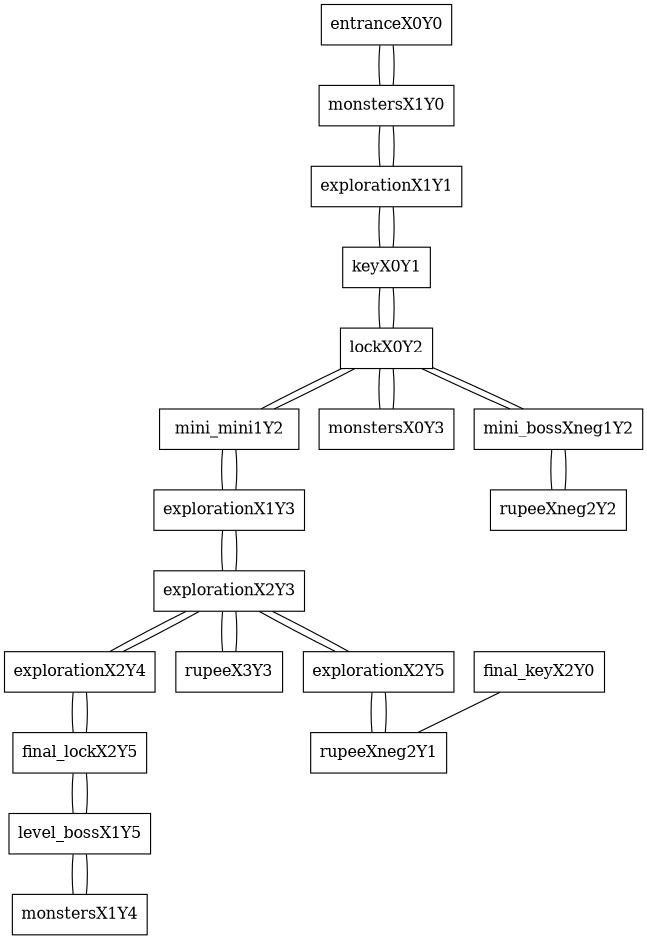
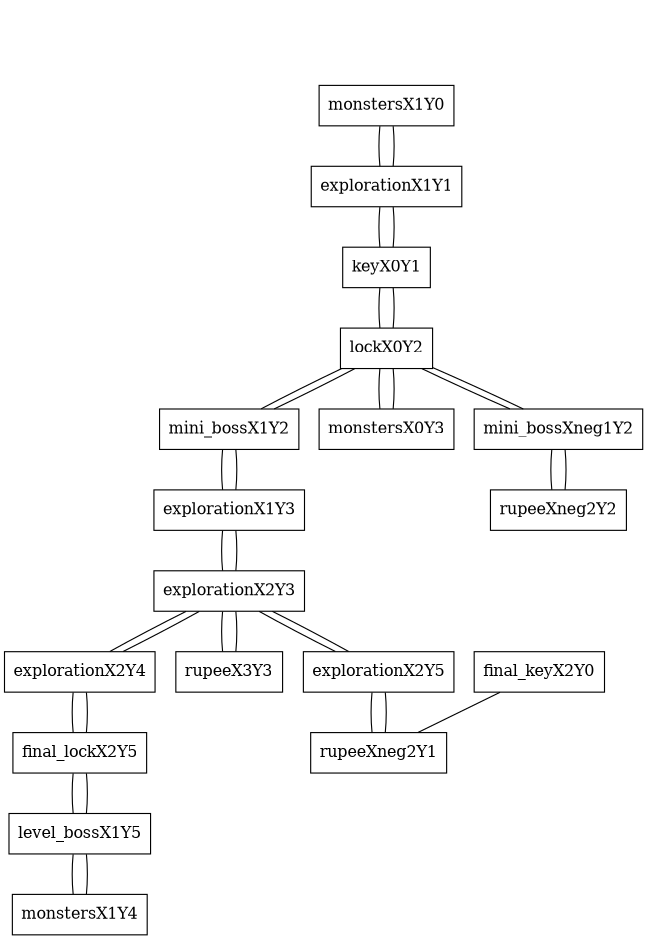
  graph {
    node [shape=box]
-   entranceX0Y0
    monstersX1Y0
    explorationX1Y1
    keyX0Y1
    lockX0Y2
-   mini_bossX1Y2 [label=mini_mini1Y2]
+   mini_bossX1Y2
    monstersX0Y3
    mini_bossXneg1Y2
    explorationX1Y3
    rupeeXneg2Y2
    explorationX2Y3
    explorationX2Y4
    rupeeX3Y3
    n14 [label=explorationX2Y5]
    final_lockX2Y5
    n16 [label=rupeeXneg2Y1]
    level_bossX1Y5
    final_keyX2Y0
    n19 [label=monstersX1Y4]
-   entranceX0Y0 -- monstersX1Y0
-   monstersX1Y0 -- entranceX0Y0
    monstersX1Y0 -- explorationX1Y1
    explorationX1Y1 -- monstersX1Y0
    explorationX1Y1 -- keyX0Y1
    keyX0Y1 -- explorationX1Y1
    keyX0Y1 -- lockX0Y2
    lockX0Y2 -- keyX0Y1
    lockX0Y2 -- mini_bossX1Y2
    lockX0Y2 -- monstersX0Y3
    lockX0Y2 -- mini_bossXneg1Y2
    mini_bossX1Y2 -- lockX0Y2
    mini_bossX1Y2 -- explorationX1Y3
    monstersX0Y3 -- lockX0Y2
    mini_bossXneg1Y2 -- lockX0Y2
    mini_bossXneg1Y2 -- rupeeXneg2Y2
    explorationX1Y3 -- mini_bossX1Y2
    explorationX1Y3 -- explorationX2Y3
    rupeeXneg2Y2 -- mini_bossXneg1Y2
    explorationX2Y3 -- explorationX1Y3
    explorationX2Y3 -- explorationX2Y4
    explorationX2Y3 -- rupeeX3Y3
    explorationX2Y3 -- n14
    explorationX2Y4 -- explorationX2Y3
    explorationX2Y4 -- final_lockX2Y5
    rupeeX3Y3 -- explorationX2Y3
    n14 -- explorationX2Y3
    n14 -- n16
    final_lockX2Y5 -- explorationX2Y4
    final_lockX2Y5 -- level_bossX1Y5
    n16 -- n14
    level_bossX1Y5 -- final_lockX2Y5
    level_bossX1Y5 -- n19
    final_keyX2Y0 -- n16
    n19 -- level_bossX1Y5
  }
